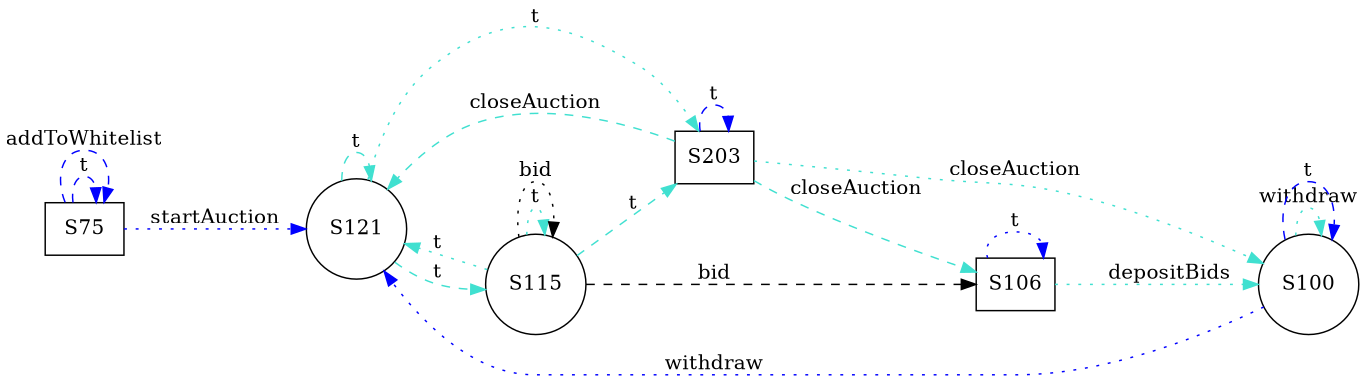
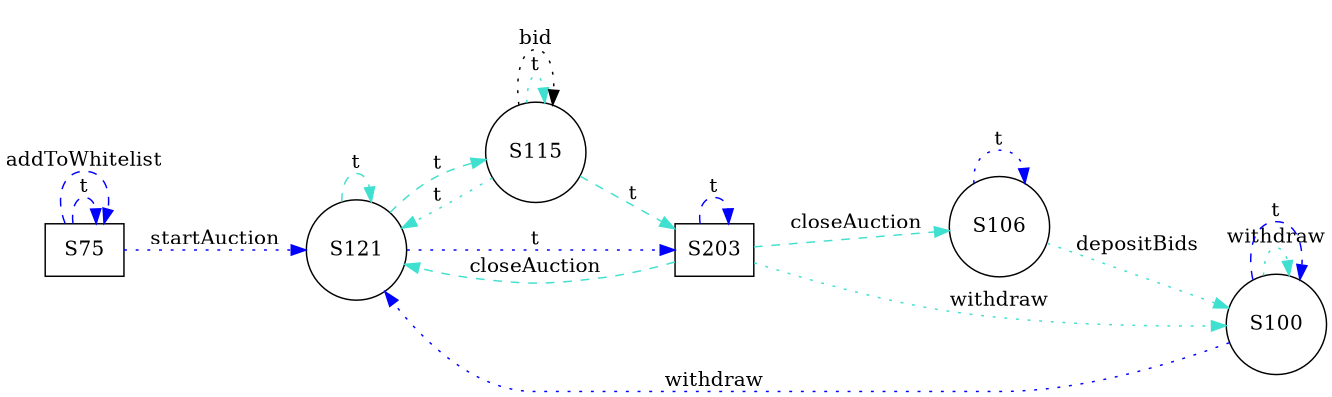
  digraph {
    rankdir=LR
    node [shape=circle]
    edge [color=turquoise style=dashed]
    n1 [label=S75 shape=box]
    S121
    S115
    n4 [label=S203 shape=box]
-   S106 [shape=box]
+   S106
    S100
    n1 -> n1 [color=blue label=t]
    n1 -> n1 [color=blue label=addToWhitelist]
    n1 -> S121 [color=blue label=startAuction style=dotted]
    S121 -> S121 [label=t]
    S121 -> S115 [label=t]
-   S121 -> n4 [label=t style=dotted]
+   S121 -> n4 [color=blue label=t style=dotted]
    S115 -> S121 [label=t style=dotted]
    S115 -> S115 [label=t style=dotted]
    S115 -> S115 [color=black label=bid style=dotted]
    S115 -> n4 [label=t]
-   S115 -> S106 [color=black label=bid]
    n4 -> S121 [label=closeAuction]
    n4 -> n4 [color=blue label=t]
    n4 -> S106 [label=closeAuction]
-   n4 -> S100 [label=closeAuction style=dotted]
+   n4 -> S100 [label=withdraw style=dotted]
    S106 -> S106 [color=blue label=t style=dotted]
    S106 -> S100 [label=depositBids style=dotted]
    S100 -> S121 [color=blue label=withdraw style=dotted]
    S100 -> S100 [label=withdraw style=dotted]
    S100 -> S100 [color=blue label=t]
  }
